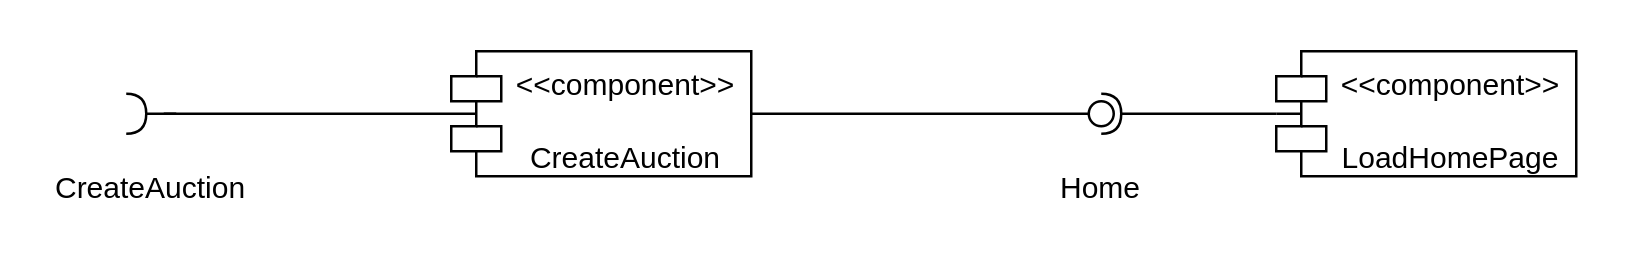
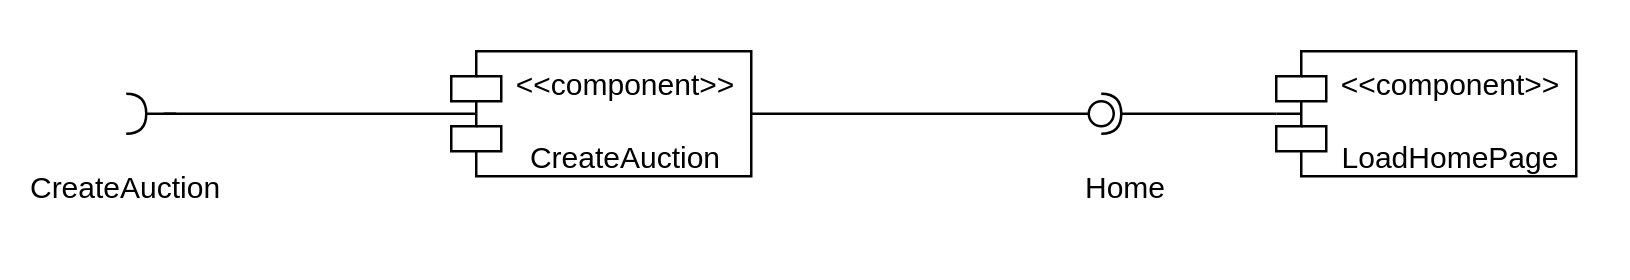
  <mxCell id="0" />
  <mxCell id="1" parent="0" />
  <mxCell id="2" value="" style="rounded=0;orthogonalLoop=1;jettySize=auto;html=1;endArrow=halfCircle;endFill=0;endSize=6;strokeWidth=1;sketch=0;fontSize=12;curved=1;" parent="1" source="6" target="3" edge="1"><mxGeometry relative="1" as="geometry"><mxPoint x="85" y="45" as="sourcePoint" /></mxGeometry></mxCell>
  <mxCell id="3" value="" style="ellipse;whiteSpace=wrap;html=1;align=center;aspect=fixed;fillColor=none;strokeColor=none;resizable=0;perimeter=centerPerimeter;rotatable=0;allowArrows=0;points=[];outlineConnect=1;" parent="1" vertex="1"><mxGeometry x="60" y="40" width="10" height="10" as="geometry" /></mxCell>
  <mxCell id="4" value="&amp;lt;&amp;lt;component&amp;gt;&amp;gt;&lt;div&gt;&lt;br&gt;&lt;/div&gt;&lt;div&gt;CreateAuction&lt;/div&gt;" style="shape=module;align=left;spacingLeft=20;align=center;verticalAlign=top;whiteSpace=wrap;html=1;" parent="1" vertex="1"><mxGeometry x="180" y="20" width="120" height="50" as="geometry" /></mxCell>
- <mxCell id="5" value="CreateAuction" style="text;html=1;align=center;verticalAlign=middle;whiteSpace=wrap;rounded=0;" parent="1" vertex="1"><mxGeometry x="30" y="60" width="60" height="30" as="geometry" /></mxCell>
+ <mxCell id="5" value="CreateAuction" style="text;html=1;align=center;verticalAlign=middle;whiteSpace=wrap;rounded=0;" parent="1" vertex="1"><mxGeometry x="20" y="60" width="60" height="30" as="geometry" /></mxCell>
  <mxCell id="6" value="" style="line;strokeWidth=1;fillColor=none;align=left;verticalAlign=middle;spacingTop=-1;spacingLeft=3;spacingRight=3;rotatable=0;labelPosition=right;points=[];portConstraint=eastwest;strokeColor=inherit;" parent="1" vertex="1"><mxGeometry x="65" y="41" width="125" height="8" as="geometry" /></mxCell>
  <mxCell id="7" value="" style="rounded=0;orthogonalLoop=1;jettySize=auto;html=1;endArrow=halfCircle;endFill=0;endSize=6;strokeWidth=1;sketch=0;fontSize=12;curved=1;" parent="1" target="8" edge="1"><mxGeometry relative="1" as="geometry"><mxPoint x="70" y="45" as="sourcePoint" /></mxGeometry></mxCell>
  <mxCell id="8" value="" style="ellipse;whiteSpace=wrap;html=1;align=center;aspect=fixed;fillColor=none;strokeColor=none;resizable=0;perimeter=centerPerimeter;rotatable=0;allowArrows=0;points=[];outlineConnect=1;" parent="1" vertex="1"><mxGeometry x="45" y="40" width="10" height="10" as="geometry" /></mxCell>
  <mxCell id="9" value="" style="rounded=0;orthogonalLoop=1;jettySize=auto;html=1;endArrow=halfCircle;endFill=0;endSize=6;strokeWidth=1;sketch=0;" parent="1" source="13" target="11" edge="1"><mxGeometry relative="1" as="geometry"><mxPoint x="460" y="45" as="sourcePoint" /></mxGeometry></mxCell>
  <mxCell id="10" value="" style="rounded=0;orthogonalLoop=1;jettySize=auto;html=1;endArrow=oval;endFill=0;sketch=0;sourcePerimeterSpacing=0;targetPerimeterSpacing=0;endSize=10;exitX=1;exitY=0.5;exitDx=0;exitDy=0;" parent="1" source="4" target="11" edge="1"><mxGeometry relative="1" as="geometry"><mxPoint x="420" y="45" as="sourcePoint" /></mxGeometry></mxCell>
  <mxCell id="11" value="" style="ellipse;whiteSpace=wrap;html=1;align=center;aspect=fixed;fillColor=none;strokeColor=none;resizable=0;perimeter=centerPerimeter;rotatable=0;allowArrows=0;points=[];outlineConnect=1;" parent="1" vertex="1"><mxGeometry x="435" y="40" width="10" height="10" as="geometry" /></mxCell>
- <mxCell id="12" value="Home" style="text;html=1;align=center;verticalAlign=middle;whiteSpace=wrap;rounded=0;" parent="1" vertex="1"><mxGeometry x="410" y="60" width="60" height="30" as="geometry" /></mxCell>
+ <mxCell id="12" value="Home" style="text;html=1;align=center;verticalAlign=middle;whiteSpace=wrap;rounded=0;" parent="1" vertex="1"><mxGeometry x="420" y="60" width="60" height="30" as="geometry" /></mxCell>
  <mxCell id="13" value="&amp;lt;&amp;lt;component&amp;gt;&amp;gt;&lt;div&gt;&lt;br&gt;&lt;/div&gt;&lt;div&gt;LoadHomePage&lt;/div&gt;" style="shape=module;align=left;spacingLeft=20;align=center;verticalAlign=top;whiteSpace=wrap;html=1;" parent="1" vertex="1"><mxGeometry x="510" y="20" width="120" height="50" as="geometry" /></mxCell>
  <mxCell id="14" value="" style="line;strokeWidth=1;fillColor=none;align=left;verticalAlign=middle;spacingTop=-1;spacingLeft=3;spacingRight=3;rotatable=0;labelPosition=right;points=[];portConstraint=eastwest;strokeColor=inherit;" parent="1" vertex="1"><mxGeometry x="510" y="41" width="10" height="8" as="geometry" /></mxCell>
